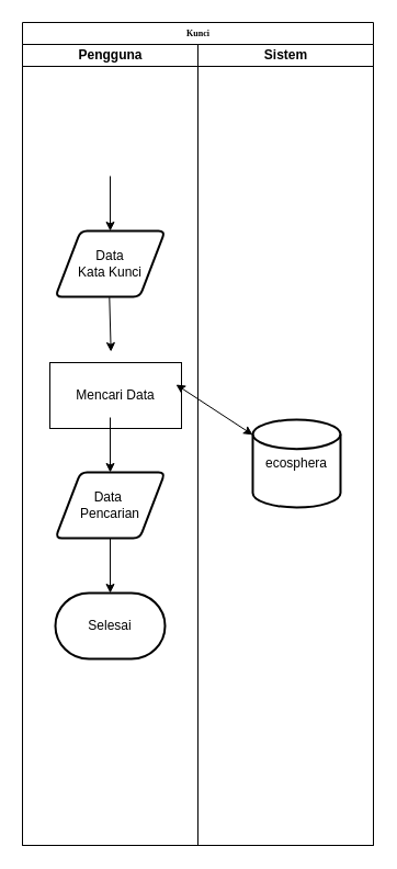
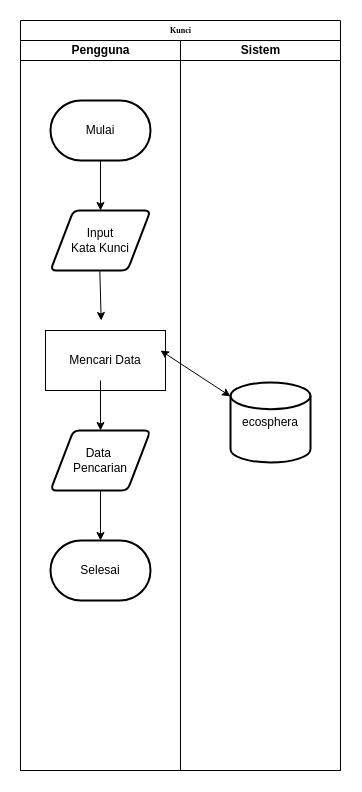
  <mxCell id="0" />
  <mxCell id="1" parent="0" />
  <mxCell id="2" value="Kunci" style="swimlane;html=1;childLayout=stackLayout;startSize=20;rounded=0;shadow=0;labelBackgroundColor=none;strokeWidth=1;fontFamily=Verdana;fontSize=8;align=center;" parent="1" vertex="1"><mxGeometry x="20" y="20" width="320" height="750" as="geometry" /></mxCell>
  <mxCell id="3" value="Pengguna" style="swimlane;html=1;startSize=20;" parent="2" vertex="1"><mxGeometry y="20" width="160" height="730" as="geometry" /></mxCell>
- <mxCell id="5" value="Data&lt;div&gt;Kata Kunci&lt;/div&gt;" style="shape=parallelogram;html=1;strokeWidth=2;perimeter=parallelogramPerimeter;whiteSpace=wrap;rounded=1;arcSize=12;size=0.23;" parent="3" vertex="1"><mxGeometry x="30" y="170" width="100" height="60" as="geometry" /></mxCell>
+ <mxCell id="4" value="Mulai" style="strokeWidth=2;html=1;shape=mxgraph.flowchart.terminator;whiteSpace=wrap;" parent="3" vertex="1"><mxGeometry x="30" y="60" width="100" height="60" as="geometry" /></mxCell>
+ <mxCell id="5" value="Input&lt;div&gt;Kata Kunci&lt;/div&gt;" style="shape=parallelogram;html=1;strokeWidth=2;perimeter=parallelogramPerimeter;whiteSpace=wrap;rounded=1;arcSize=12;size=0.23;" parent="3" vertex="1"><mxGeometry x="30" y="170" width="100" height="60" as="geometry" /></mxCell>
  <mxCell id="6" value="" style="endArrow=classic;html=1;rounded=0;entryX=0.5;entryY=0;entryDx=0;entryDy=0;" parent="3" target="5" edge="1"><mxGeometry width="50" height="50" relative="1" as="geometry"><mxPoint x="80" y="120" as="sourcePoint" /><mxPoint x="130" y="70" as="targetPoint" /></mxGeometry></mxCell>
  <mxCell id="7" value="" style="endArrow=classic;html=1;rounded=0;entryX=0.428;entryY=-0.011;entryDx=0;entryDy=0;entryPerimeter=0;" parent="3" edge="1"><mxGeometry width="50" height="50" relative="1" as="geometry"><mxPoint x="79.32" y="230.66" as="sourcePoint" /><mxPoint x="80.68" y="280.0" as="targetPoint" /></mxGeometry></mxCell>
  <mxCell id="8" value="Mencari Data" style="rounded=0;whiteSpace=wrap;html=1;" parent="3" vertex="1"><mxGeometry x="25" y="290" width="120" height="60" as="geometry" /></mxCell>
  <mxCell id="9" value="Data&amp;nbsp;&lt;div&gt;Pencarian&lt;/div&gt;" style="shape=parallelogram;html=1;strokeWidth=2;perimeter=parallelogramPerimeter;whiteSpace=wrap;rounded=1;arcSize=12;size=0.23;" parent="3" vertex="1"><mxGeometry x="30" y="390" width="100" height="60" as="geometry" /></mxCell>
  <mxCell id="10" value="" style="endArrow=classic;html=1;rounded=0;entryX=0.5;entryY=0;entryDx=0;entryDy=0;" parent="3" target="9" edge="1"><mxGeometry width="50" height="50" relative="1" as="geometry"><mxPoint x="80" y="340" as="sourcePoint" /><mxPoint x="130" y="290" as="targetPoint" /></mxGeometry></mxCell>
  <mxCell id="11" value="Selesai" style="strokeWidth=2;html=1;shape=mxgraph.flowchart.terminator;whiteSpace=wrap;" parent="3" vertex="1"><mxGeometry x="30" y="500" width="100" height="60" as="geometry" /></mxCell>
  <mxCell id="12" value="" style="endArrow=classic;html=1;rounded=0;entryX=0.5;entryY=0;entryDx=0;entryDy=0;entryPerimeter=0;" parent="3" target="11" edge="1"><mxGeometry width="50" height="50" relative="1" as="geometry"><mxPoint x="80" y="450" as="sourcePoint" /><mxPoint x="130" y="400" as="targetPoint" /></mxGeometry></mxCell>
  <mxCell id="13" value="Sistem" style="swimlane;html=1;startSize=20;" parent="2" vertex="1"><mxGeometry x="160" y="20" width="160" height="730" as="geometry" /></mxCell>
  <mxCell id="14" value="" style="endArrow=classic;startArrow=classic;html=1;rounded=0;" parent="13" target="15" edge="1"><mxGeometry width="50" height="50" relative="1" as="geometry"><mxPoint x="-20" y="310" as="sourcePoint" /><mxPoint x="40" y="310" as="targetPoint" /></mxGeometry></mxCell>
  <mxCell id="15" value="ecosphera" style="strokeWidth=2;html=1;shape=mxgraph.flowchart.database;whiteSpace=wrap;" parent="13" vertex="1"><mxGeometry x="50" y="342" width="80" height="80" as="geometry" /></mxCell>
